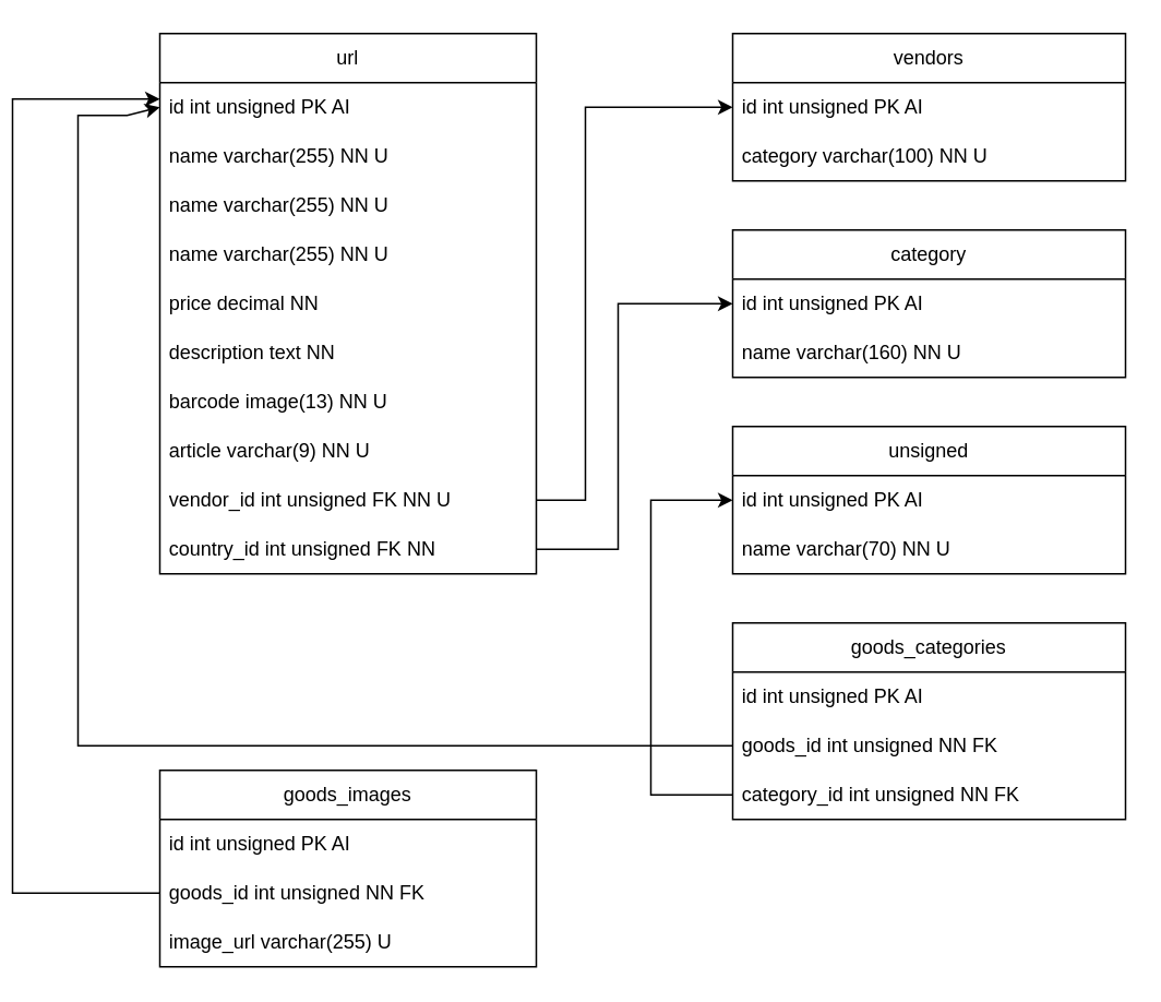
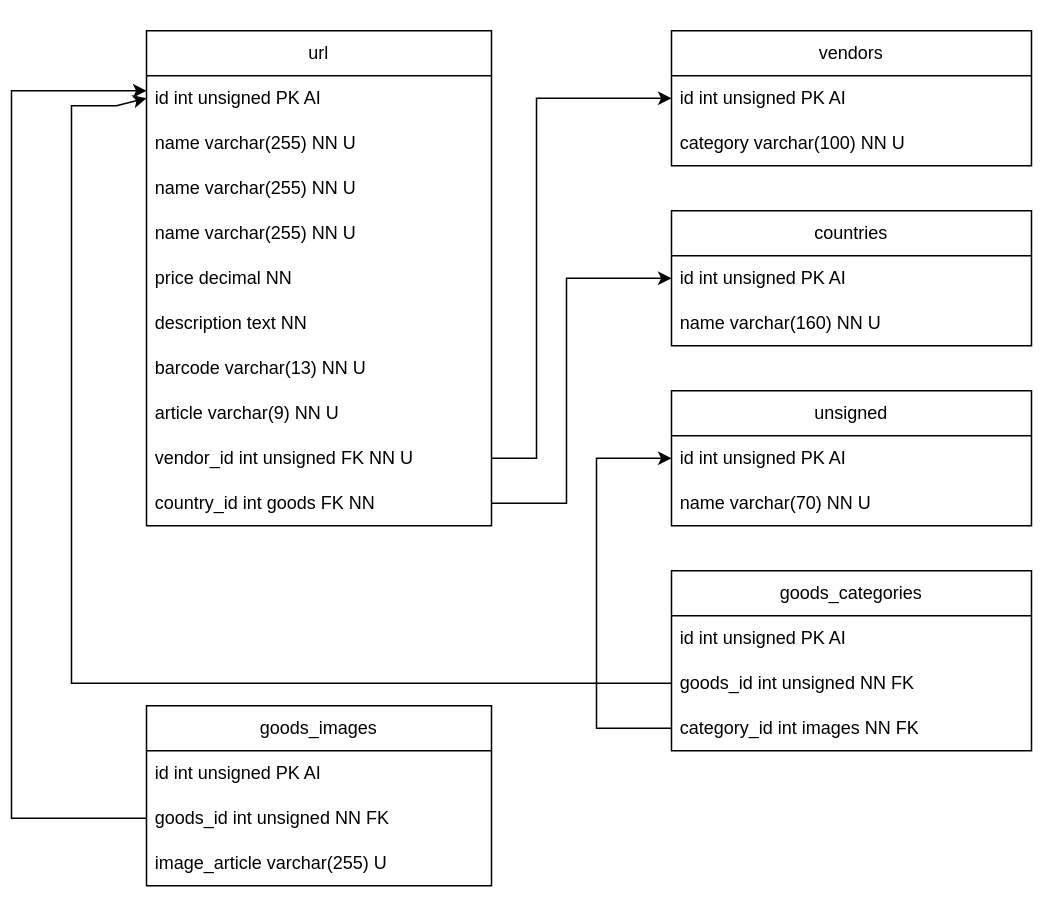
  <mxCell id="0" />
  <mxCell id="1" parent="0" />
  <mxCell id="2" value="url" style="swimlane;fontStyle=0;childLayout=stackLayout;horizontal=1;startSize=30;horizontalStack=0;resizeParent=1;resizeParentMax=0;resizeLast=0;collapsible=1;marginBottom=0;whiteSpace=wrap;html=1;" vertex="1" parent="1"><mxGeometry x="70" y="20" width="230" height="330" as="geometry" /></mxCell>
  <mxCell id="3" value="id int unsigned PK AI" style="text;strokeColor=none;fillColor=none;align=left;verticalAlign=middle;spacingLeft=4;spacingRight=4;overflow=hidden;points=[[0,0.5],[1,0.5]];portConstraint=eastwest;rotatable=0;whiteSpace=wrap;html=1;" vertex="1" parent="2"><mxGeometry y="30" width="230" height="30" as="geometry" /></mxCell>
  <mxCell id="4" value="name varchar(255) NN U" style="text;strokeColor=none;fillColor=none;align=left;verticalAlign=middle;spacingLeft=4;spacingRight=4;overflow=hidden;points=[[0,0.5],[1,0.5]];portConstraint=eastwest;rotatable=0;whiteSpace=wrap;html=1;" vertex="1" parent="2"><mxGeometry y="60" width="230" height="30" as="geometry" /></mxCell>
  <mxCell id="5" value="name varchar(255) NN U" style="text;strokeColor=none;fillColor=none;align=left;verticalAlign=middle;spacingLeft=4;spacingRight=4;overflow=hidden;points=[[0,0.5],[1,0.5]];portConstraint=eastwest;rotatable=0;whiteSpace=wrap;html=1;" vertex="1" parent="2"><mxGeometry y="90" width="230" height="30" as="geometry" /></mxCell>
  <mxCell id="6" value="name varchar(255) NN U" style="text;strokeColor=none;fillColor=none;align=left;verticalAlign=middle;spacingLeft=4;spacingRight=4;overflow=hidden;points=[[0,0.5],[1,0.5]];portConstraint=eastwest;rotatable=0;whiteSpace=wrap;html=1;" vertex="1" parent="2"><mxGeometry y="120" width="230" height="30" as="geometry" /></mxCell>
  <mxCell id="7" value="price decimal NN" style="text;strokeColor=none;fillColor=none;align=left;verticalAlign=middle;spacingLeft=4;spacingRight=4;overflow=hidden;points=[[0,0.5],[1,0.5]];portConstraint=eastwest;rotatable=0;whiteSpace=wrap;html=1;" vertex="1" parent="2"><mxGeometry y="150" width="230" height="30" as="geometry" /></mxCell>
  <mxCell id="8" value="description text NN" style="text;strokeColor=none;fillColor=none;align=left;verticalAlign=middle;spacingLeft=4;spacingRight=4;overflow=hidden;points=[[0,0.5],[1,0.5]];portConstraint=eastwest;rotatable=0;whiteSpace=wrap;html=1;" vertex="1" parent="2"><mxGeometry y="180" width="230" height="30" as="geometry" /></mxCell>
- <mxCell id="9" value="barcode image(13) NN U" style="text;strokeColor=none;fillColor=none;align=left;verticalAlign=middle;spacingLeft=4;spacingRight=4;overflow=hidden;points=[[0,0.5],[1,0.5]];portConstraint=eastwest;rotatable=0;whiteSpace=wrap;html=1;" vertex="1" parent="2"><mxGeometry y="210" width="230" height="30" as="geometry" /></mxCell>
+ <mxCell id="9" value="barcode varchar(13) NN U" style="text;strokeColor=none;fillColor=none;align=left;verticalAlign=middle;spacingLeft=4;spacingRight=4;overflow=hidden;points=[[0,0.5],[1,0.5]];portConstraint=eastwest;rotatable=0;whiteSpace=wrap;html=1;" vertex="1" parent="2"><mxGeometry y="210" width="230" height="30" as="geometry" /></mxCell>
  <mxCell id="10" value="article varchar(9) NN U" style="text;strokeColor=none;fillColor=none;align=left;verticalAlign=middle;spacingLeft=4;spacingRight=4;overflow=hidden;points=[[0,0.5],[1,0.5]];portConstraint=eastwest;rotatable=0;whiteSpace=wrap;html=1;" vertex="1" parent="2"><mxGeometry y="240" width="230" height="30" as="geometry" /></mxCell>
  <mxCell id="11" value="vendor_id int unsigned FK NN U" style="text;strokeColor=none;fillColor=none;align=left;verticalAlign=middle;spacingLeft=4;spacingRight=4;overflow=hidden;points=[[0,0.5],[1,0.5]];portConstraint=eastwest;rotatable=0;whiteSpace=wrap;html=1;" vertex="1" parent="2"><mxGeometry y="270" width="230" height="30" as="geometry" /></mxCell>
- <mxCell id="12" value="country_id int unsigned FK NN" style="text;strokeColor=none;fillColor=none;align=left;verticalAlign=middle;spacingLeft=4;spacingRight=4;overflow=hidden;points=[[0,0.5],[1,0.5]];portConstraint=eastwest;rotatable=0;whiteSpace=wrap;html=1;" vertex="1" parent="2"><mxGeometry y="300" width="230" height="30" as="geometry" /></mxCell>
+ <mxCell id="12" value="country_id int goods FK NN" style="text;strokeColor=none;fillColor=none;align=left;verticalAlign=middle;spacingLeft=4;spacingRight=4;overflow=hidden;points=[[0,0.5],[1,0.5]];portConstraint=eastwest;rotatable=0;whiteSpace=wrap;html=1;" vertex="1" parent="2"><mxGeometry y="300" width="230" height="30" as="geometry" /></mxCell>
  <mxCell id="13" value="vendors" style="swimlane;fontStyle=0;childLayout=stackLayout;horizontal=1;startSize=30;horizontalStack=0;resizeParent=1;resizeParentMax=0;resizeLast=0;collapsible=1;marginBottom=0;whiteSpace=wrap;html=1;" vertex="1" parent="1"><mxGeometry x="420" y="20" width="240" height="90" as="geometry" /></mxCell>
  <mxCell id="14" value="id int unsigned PK AI" style="text;strokeColor=none;fillColor=none;align=left;verticalAlign=middle;spacingLeft=4;spacingRight=4;overflow=hidden;points=[[0,0.5],[1,0.5]];portConstraint=eastwest;rotatable=0;whiteSpace=wrap;html=1;" vertex="1" parent="13"><mxGeometry y="30" width="240" height="30" as="geometry" /></mxCell>
  <mxCell id="15" value="category varchar(100) NN U" style="text;strokeColor=none;fillColor=none;align=left;verticalAlign=middle;spacingLeft=4;spacingRight=4;overflow=hidden;points=[[0,0.5],[1,0.5]];portConstraint=eastwest;rotatable=0;whiteSpace=wrap;html=1;" vertex="1" parent="13"><mxGeometry y="60" width="240" height="30" as="geometry" /></mxCell>
- <mxCell id="16" value="category" style="swimlane;fontStyle=0;childLayout=stackLayout;horizontal=1;startSize=30;horizontalStack=0;resizeParent=1;resizeParentMax=0;resizeLast=0;collapsible=1;marginBottom=0;whiteSpace=wrap;html=1;" vertex="1" parent="1"><mxGeometry x="420" y="140" width="240" height="90" as="geometry" /></mxCell>
+ <mxCell id="16" value="countries" style="swimlane;fontStyle=0;childLayout=stackLayout;horizontal=1;startSize=30;horizontalStack=0;resizeParent=1;resizeParentMax=0;resizeLast=0;collapsible=1;marginBottom=0;whiteSpace=wrap;html=1;" vertex="1" parent="1"><mxGeometry x="420" y="140" width="240" height="90" as="geometry" /></mxCell>
  <mxCell id="17" value="id int unsigned PK AI" style="text;strokeColor=none;fillColor=none;align=left;verticalAlign=middle;spacingLeft=4;spacingRight=4;overflow=hidden;points=[[0,0.5],[1,0.5]];portConstraint=eastwest;rotatable=0;whiteSpace=wrap;html=1;" vertex="1" parent="16"><mxGeometry y="30" width="240" height="30" as="geometry" /></mxCell>
  <mxCell id="18" value="name varchar(160) NN U" style="text;strokeColor=none;fillColor=none;align=left;verticalAlign=middle;spacingLeft=4;spacingRight=4;overflow=hidden;points=[[0,0.5],[1,0.5]];portConstraint=eastwest;rotatable=0;whiteSpace=wrap;html=1;" vertex="1" parent="16"><mxGeometry y="60" width="240" height="30" as="geometry" /></mxCell>
  <mxCell id="19" value="unsigned" style="swimlane;fontStyle=0;childLayout=stackLayout;horizontal=1;startSize=30;horizontalStack=0;resizeParent=1;resizeParentMax=0;resizeLast=0;collapsible=1;marginBottom=0;whiteSpace=wrap;html=1;" vertex="1" parent="1"><mxGeometry x="420" y="260" width="240" height="90" as="geometry" /></mxCell>
  <mxCell id="20" value="id int unsigned PK AI" style="text;strokeColor=none;fillColor=none;align=left;verticalAlign=middle;spacingLeft=4;spacingRight=4;overflow=hidden;points=[[0,0.5],[1,0.5]];portConstraint=eastwest;rotatable=0;whiteSpace=wrap;html=1;" vertex="1" parent="19"><mxGeometry y="30" width="240" height="30" as="geometry" /></mxCell>
  <mxCell id="21" value="name varchar(70) NN U" style="text;strokeColor=none;fillColor=none;align=left;verticalAlign=middle;spacingLeft=4;spacingRight=4;overflow=hidden;points=[[0,0.5],[1,0.5]];portConstraint=eastwest;rotatable=0;whiteSpace=wrap;html=1;" vertex="1" parent="19"><mxGeometry y="60" width="240" height="30" as="geometry" /></mxCell>
  <mxCell id="22" value="goods_categories" style="swimlane;fontStyle=0;childLayout=stackLayout;horizontal=1;startSize=30;horizontalStack=0;resizeParent=1;resizeParentMax=0;resizeLast=0;collapsible=1;marginBottom=0;whiteSpace=wrap;html=1;" vertex="1" parent="1"><mxGeometry x="420" y="380" width="240" height="120" as="geometry" /></mxCell>
  <mxCell id="23" value="id int unsigned PK AI" style="text;strokeColor=none;fillColor=none;align=left;verticalAlign=middle;spacingLeft=4;spacingRight=4;overflow=hidden;points=[[0,0.5],[1,0.5]];portConstraint=eastwest;rotatable=0;whiteSpace=wrap;html=1;" vertex="1" parent="22"><mxGeometry y="30" width="240" height="30" as="geometry" /></mxCell>
  <mxCell id="24" value="goods_id int unsigned NN FK&amp;nbsp;" style="text;strokeColor=none;fillColor=none;align=left;verticalAlign=middle;spacingLeft=4;spacingRight=4;overflow=hidden;points=[[0,0.5],[1,0.5]];portConstraint=eastwest;rotatable=0;whiteSpace=wrap;html=1;" vertex="1" parent="22"><mxGeometry y="60" width="240" height="30" as="geometry" /></mxCell>
- <mxCell id="25" value="category_id int unsigned NN FK&amp;nbsp;" style="text;strokeColor=none;fillColor=none;align=left;verticalAlign=middle;spacingLeft=4;spacingRight=4;overflow=hidden;points=[[0,0.5],[1,0.5]];portConstraint=eastwest;rotatable=0;whiteSpace=wrap;html=1;" vertex="1" parent="22"><mxGeometry y="90" width="240" height="30" as="geometry" /></mxCell>
+ <mxCell id="25" value="category_id int images NN FK&amp;nbsp;" style="text;strokeColor=none;fillColor=none;align=left;verticalAlign=middle;spacingLeft=4;spacingRight=4;overflow=hidden;points=[[0,0.5],[1,0.5]];portConstraint=eastwest;rotatable=0;whiteSpace=wrap;html=1;" vertex="1" parent="22"><mxGeometry y="90" width="240" height="30" as="geometry" /></mxCell>
  <mxCell id="26" style="edgeStyle=none;rounded=0;orthogonalLoop=1;jettySize=auto;html=1;exitX=0;exitY=0.5;exitDx=0;exitDy=0;entryX=0;entryY=0.5;entryDx=0;entryDy=0;" edge="1" parent="1" source="24" target="3"><mxGeometry relative="1" as="geometry"><mxPoint x="68" y="65" as="targetPoint" /><Array as="points"><mxPoint y="455" x="20" /><mxPoint y="70" x="20" /><mxPoint x="50" y="70" /></Array></mxGeometry></mxCell>
  <mxCell id="27" value="goods_images" style="swimlane;fontStyle=0;childLayout=stackLayout;horizontal=1;startSize=30;horizontalStack=0;resizeParent=1;resizeParentMax=0;resizeLast=0;collapsible=1;marginBottom=0;whiteSpace=wrap;html=1;" vertex="1" parent="1"><mxGeometry x="70" y="470" width="230" height="120" as="geometry" /></mxCell>
  <mxCell id="28" value="id int unsigned PK AI" style="text;strokeColor=none;fillColor=none;align=left;verticalAlign=middle;spacingLeft=4;spacingRight=4;overflow=hidden;points=[[0,0.5],[1,0.5]];portConstraint=eastwest;rotatable=0;whiteSpace=wrap;html=1;" vertex="1" parent="27"><mxGeometry y="30" width="230" height="30" as="geometry" /></mxCell>
  <mxCell id="29" style="edgeStyle=none;rounded=0;orthogonalLoop=1;jettySize=auto;html=1;exitX=0;exitY=0.5;exitDx=0;exitDy=0;" edge="1" parent="27" source="30"><mxGeometry relative="1" as="geometry"><mxPoint y="-410" as="targetPoint" /><Array as="points"><mxPoint x="-90" y="75" /><mxPoint x="-90" y="-410" /></Array></mxGeometry></mxCell>
  <mxCell id="30" value="goods_id int unsigned NN FK" style="text;strokeColor=none;fillColor=none;align=left;verticalAlign=middle;spacingLeft=4;spacingRight=4;overflow=hidden;points=[[0,0.5],[1,0.5]];portConstraint=eastwest;rotatable=0;whiteSpace=wrap;html=1;" vertex="1" parent="27"><mxGeometry y="60" width="230" height="30" as="geometry" /></mxCell>
- <mxCell id="31" value="image_url varchar(255) U" style="text;strokeColor=none;fillColor=none;align=left;verticalAlign=middle;spacingLeft=4;spacingRight=4;overflow=hidden;points=[[0,0.5],[1,0.5]];portConstraint=eastwest;rotatable=0;whiteSpace=wrap;html=1;" vertex="1" parent="27"><mxGeometry y="90" width="230" height="30" as="geometry" /></mxCell>
+ <mxCell id="31" value="image_article varchar(255) U" style="text;strokeColor=none;fillColor=none;align=left;verticalAlign=middle;spacingLeft=4;spacingRight=4;overflow=hidden;points=[[0,0.5],[1,0.5]];portConstraint=eastwest;rotatable=0;whiteSpace=wrap;html=1;" vertex="1" parent="27"><mxGeometry y="90" width="230" height="30" as="geometry" /></mxCell>
  <mxCell id="32" style="edgeStyle=none;rounded=0;orthogonalLoop=1;jettySize=auto;html=1;exitX=0;exitY=0.5;exitDx=0;exitDy=0;entryX=0;entryY=0.5;entryDx=0;entryDy=0;" edge="1" parent="1" source="25" target="20"><mxGeometry relative="1" as="geometry"><mxPoint x="380" y="330" as="targetPoint" /><Array as="points"><mxPoint x="370" y="485" /><mxPoint x="370" y="305" /></Array></mxGeometry></mxCell>
  <mxCell id="33" style="edgeStyle=none;rounded=0;orthogonalLoop=1;jettySize=auto;html=1;exitX=1;exitY=0.5;exitDx=0;exitDy=0;entryX=0;entryY=0.5;entryDx=0;entryDy=0;" edge="1" parent="1" source="11" target="14"><mxGeometry relative="1" as="geometry"><Array as="points"><mxPoint x="330" y="305" /><mxPoint x="330" y="65" /></Array></mxGeometry></mxCell>
  <mxCell id="34" style="edgeStyle=none;rounded=0;orthogonalLoop=1;jettySize=auto;html=1;exitX=1;exitY=0.5;exitDx=0;exitDy=0;entryX=0;entryY=0.5;entryDx=0;entryDy=0;" edge="1" parent="1" source="12" target="17"><mxGeometry relative="1" as="geometry"><Array as="points"><mxPoint x="350" y="335" /><mxPoint x="350" y="185" /></Array></mxGeometry></mxCell>
